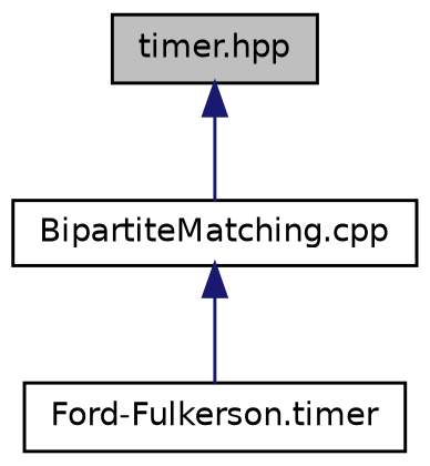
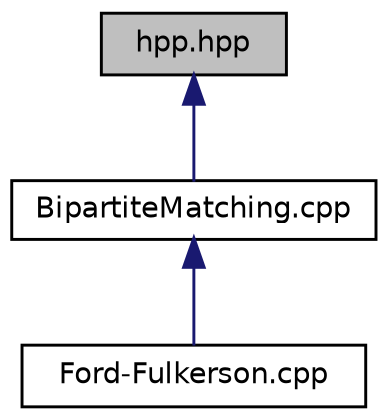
  digraph {
    node [color=black fillcolor=white fontname=Helvetica fontsize=10 shape=record style=filled]
    edge [color=midnightblue dir=back fontname=Helvetica fontsize=10 labelfontname=Helvetica labelfontsize=10 style=solid]
-   n1 [fillcolor=grey75 fontcolor=black height=0.2 label="timer.hpp" width=0.4]
+   n1 [fillcolor=grey75 fontcolor=black height=0.2 label="hpp.hpp" width=0.4]
    n2 [height=0.2 label="BipartiteMatching.cpp" width=0.4]
-   n3 [height=0.2 label="Ford-Fulkerson.timer" width=0.4]
+   n3 [height=0.2 label="Ford-Fulkerson.cpp" width=0.4]
    n1 -> n2
    n2 -> n3
  }
